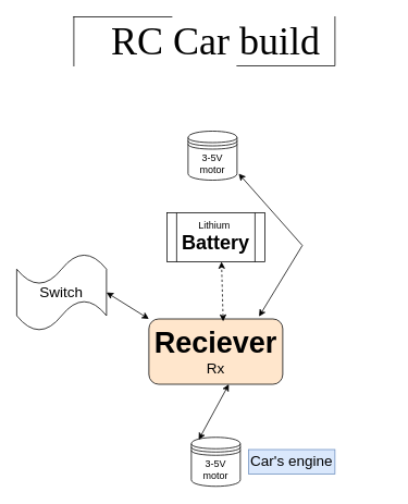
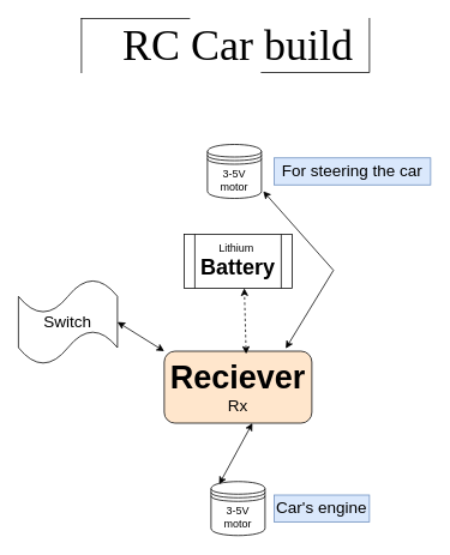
  <mxCell id="0" />
  <mxCell id="1" parent="0" />
  <mxCell id="2" value="" style="shape=partialRectangle;whiteSpace=wrap;html=1;bottom=0;right=0;fillColor=none;" vertex="1" parent="1"><mxGeometry x="90" y="20" width="120" height="60" as="geometry" /></mxCell>
  <mxCell id="3" value="" style="shape=partialRectangle;whiteSpace=wrap;html=1;top=0;left=0;fillColor=none;" vertex="1" parent="1"><mxGeometry x="290" y="20" width="120" height="60" as="geometry" /></mxCell>
  <mxCell id="4" value="&lt;font face=&quot;Georgia&quot; style=&quot;font-size: 48px;&quot;&gt;RC Car build&lt;/font&gt;" style="text;strokeColor=none;align=center;fillColor=none;html=1;verticalAlign=middle;whiteSpace=wrap;rounded=0;" vertex="1" parent="1"><mxGeometry x="104" y="35" width="320" height="30" as="geometry" /></mxCell>
  <mxCell id="5" value="&lt;font style=&quot;&quot;&gt;&lt;b style=&quot;font-size: 36px;&quot;&gt;Reciever&lt;/b&gt;&lt;br&gt;&lt;font style=&quot;font-size: 18px;&quot;&gt;Rx&lt;/font&gt;&lt;br&gt;&lt;/font&gt;" style="rounded=1;whiteSpace=wrap;html=1;fillColor=#ffe6cc;" vertex="1" parent="1"><mxGeometry x="182" y="390" width="164" height="80" as="geometry" /></mxCell>
  <mxCell id="6" value="Lithium&amp;nbsp;&lt;br&gt;&lt;font style=&quot;font-size: 24px;&quot;&gt;&lt;b&gt;Battery&lt;/b&gt;&lt;/font&gt;" style="shape=process;whiteSpace=wrap;html=1;backgroundOutline=1;" vertex="1" parent="1"><mxGeometry x="204" y="260" width="120" height="60" as="geometry" /></mxCell>
  <mxCell id="7" value="" style="endArrow=classic;startArrow=classic;html=1;rounded=0;entryX=0.558;entryY=1;entryDx=0;entryDy=0;exitX=0.555;exitY=0.038;exitDx=0;exitDy=0;exitPerimeter=0;entryPerimeter=0;dashed=1;" edge="1" parent="1" source="5" target="6"><mxGeometry width="50" height="50" relative="1" as="geometry"><mxPoint x="240" y="370" as="sourcePoint" /><mxPoint x="290" y="320" as="targetPoint" /></mxGeometry></mxCell>
  <mxCell id="8" value="&lt;font style=&quot;font-size: 18px;&quot;&gt;Switch&lt;/font&gt;" style="shape=tape;whiteSpace=wrap;html=1;rotation=0;" vertex="1" parent="1"><mxGeometry x="20" y="310" width="110" height="95" as="geometry" /></mxCell>
  <mxCell id="9" value="" style="endArrow=classic;startArrow=classic;html=1;rounded=0;entryX=0;entryY=0;entryDx=0;entryDy=0;exitX=1;exitY=0.5;exitDx=0;exitDy=0;exitPerimeter=0;" edge="1" parent="1" source="8" target="5"><mxGeometry width="50" height="50" relative="1" as="geometry"><mxPoint x="240" y="370" as="sourcePoint" /><mxPoint x="290" y="320" as="targetPoint" /></mxGeometry></mxCell>
  <mxCell id="10" value="3-5V motor" style="shape=datastore;whiteSpace=wrap;html=1;rotation=0;" vertex="1" parent="1"><mxGeometry x="230" y="160" width="60" height="60" as="geometry" /></mxCell>
  <mxCell id="11" value="3-5V&lt;br&gt;motor" style="shape=datastore;whiteSpace=wrap;html=1;" vertex="1" parent="1"><mxGeometry x="234" y="535" width="60" height="60" as="geometry" /></mxCell>
  <mxCell id="12" value="" style="endArrow=classic;startArrow=classic;html=1;rounded=0;entryX=1.033;entryY=0.867;entryDx=0;entryDy=0;entryPerimeter=0;exitX=0.823;exitY=-0.037;exitDx=0;exitDy=0;exitPerimeter=0;" edge="1" parent="1" source="5" target="10"><mxGeometry width="50" height="50" relative="1" as="geometry"><mxPoint x="340" y="340" as="sourcePoint" /><mxPoint x="390" y="290" as="targetPoint" /><Array as="points"><mxPoint x="370" y="300" /></Array></mxGeometry></mxCell>
  <mxCell id="13" value="" style="endArrow=classic;startArrow=classic;html=1;rounded=0;exitX=0.15;exitY=0.05;exitDx=0;exitDy=0;exitPerimeter=0;" edge="1" parent="1" source="11"><mxGeometry width="50" height="50" relative="1" as="geometry"><mxPoint x="230" y="520" as="sourcePoint" /><mxPoint x="280" y="470" as="targetPoint" /></mxGeometry></mxCell>
+ <mxCell id="14" value="&lt;font style=&quot;font-size: 18px;&quot;&gt;For steering the car&lt;/font&gt;" style="text;html=1;strokeColor=#6c8ebf;fillColor=#dae8fc;align=center;verticalAlign=middle;whiteSpace=wrap;rounded=0;" vertex="1" parent="1"><mxGeometry x="304" y="175" width="174" height="30" as="geometry" /></mxCell>
  <mxCell id="15" value="&lt;span style=&quot;font-size: 18px;&quot;&gt;Car's engine&lt;/span&gt;" style="text;html=1;strokeColor=#6c8ebf;fillColor=#dae8fc;align=center;verticalAlign=middle;whiteSpace=wrap;rounded=0;" vertex="1" parent="1"><mxGeometry x="304" y="550" width="106" height="30" as="geometry" /></mxCell>
